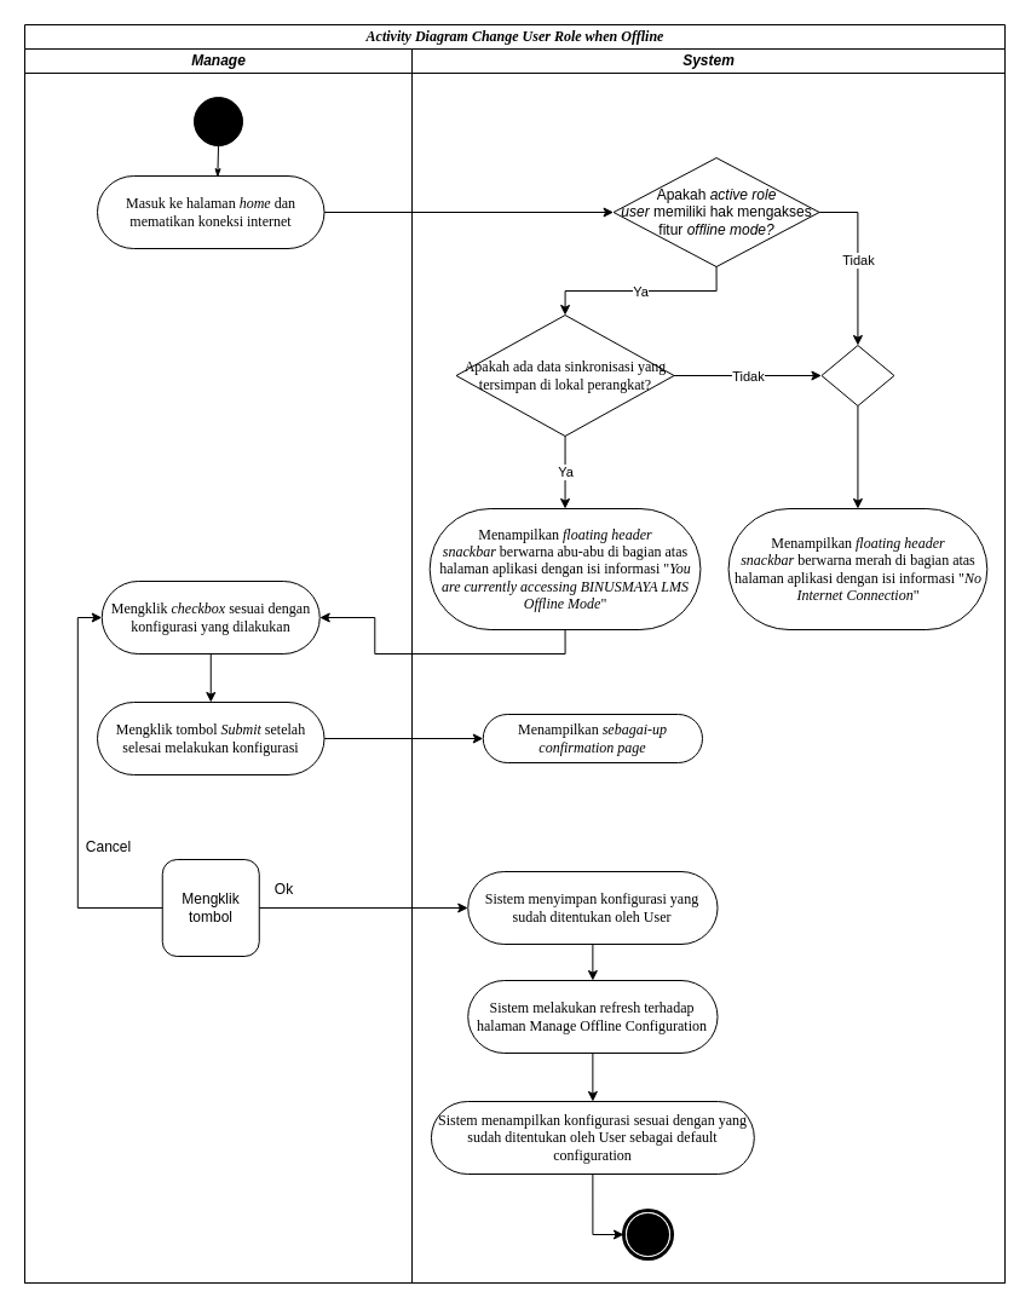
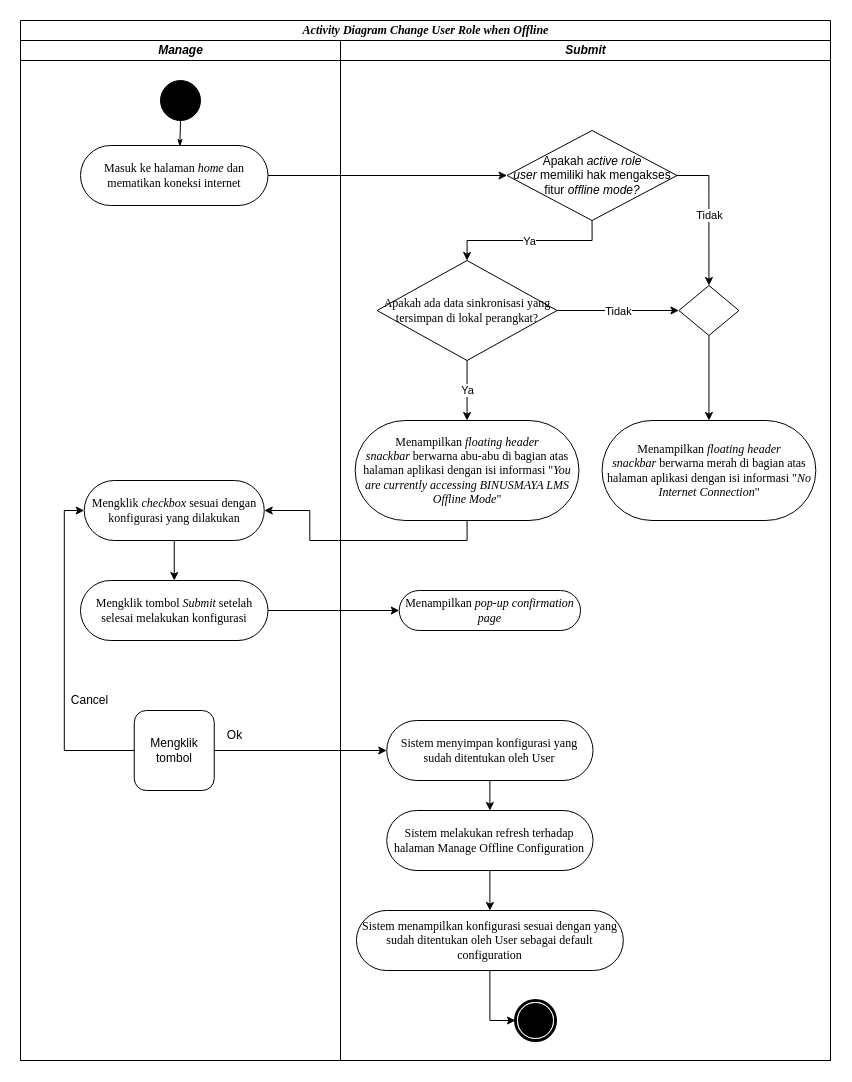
  <mxCell id="0" />
  <mxCell id="1" parent="0" />
  <mxCell id="2" value="&lt;i&gt;Activity Diagram&lt;/i&gt;&amp;nbsp;&lt;i&gt;Change User Role when Offline&lt;/i&gt;" style="swimlane;html=1;childLayout=stackLayout;startSize=20;rounded=0;shadow=0;comic=0;labelBackgroundColor=none;strokeWidth=1;fontFamily=Verdana;fontSize=12;align=center;" parent="1" vertex="1"><mxGeometry x="20" y="20" width="810" height="1040" as="geometry" /></mxCell>
  <mxCell id="3" style="rounded=0;orthogonalLoop=1;jettySize=auto;html=1;exitX=1;exitY=0.5;exitDx=0;exitDy=0;" parent="2" source="6" target="20" edge="1"><mxGeometry relative="1" as="geometry" /></mxCell>
  <mxCell id="4" value="&lt;i&gt;Manage&lt;/i&gt;" style="swimlane;html=1;startSize=20;" parent="2" vertex="1"><mxGeometry y="20" width="320" height="1020" as="geometry"><mxRectangle y="20" width="40" height="970" as="alternateBounds" /></mxGeometry></mxCell>
  <mxCell id="5" value="" style="ellipse;whiteSpace=wrap;html=1;rounded=0;shadow=0;comic=0;labelBackgroundColor=none;strokeWidth=1;fillColor=#000000;fontFamily=Verdana;fontSize=12;align=center;" parent="4" vertex="1"><mxGeometry x="140" y="40" width="40" height="40" as="geometry" /></mxCell>
  <mxCell id="6" value="Masuk ke halaman &lt;i&gt;home &lt;/i&gt;dan mematikan koneksi internet" style="rounded=1;whiteSpace=wrap;html=1;shadow=0;comic=0;labelBackgroundColor=none;strokeWidth=1;fontFamily=Verdana;fontSize=12;align=center;arcSize=50;" parent="4" vertex="1"><mxGeometry x="60" y="105" width="187.5" height="60" as="geometry" /></mxCell>
  <mxCell id="7" style="rounded=0;html=1;labelBackgroundColor=none;startArrow=none;startFill=0;startSize=5;endArrow=classicThin;endFill=1;endSize=5;jettySize=auto;orthogonalLoop=1;strokeWidth=1;fontFamily=Verdana;fontSize=12;entryX=0.53;entryY=0.018;entryDx=0;entryDy=0;entryPerimeter=0;" parent="4" source="5" target="6" edge="1"><mxGeometry relative="1" as="geometry"><mxPoint x="160" y="100" as="targetPoint" /></mxGeometry></mxCell>
  <mxCell id="8" value="Mengklik &lt;i&gt;checkbox &lt;/i&gt;sesuai dengan konfigurasi yang dilakukan" style="rounded=1;whiteSpace=wrap;html=1;shadow=0;comic=0;labelBackgroundColor=none;strokeWidth=1;fontFamily=Verdana;fontSize=12;align=center;arcSize=50;" parent="4" vertex="1"><mxGeometry x="63.75" y="440" width="180" height="60" as="geometry" /></mxCell>
  <mxCell id="9" value="Mengklik tombol &lt;i&gt;Submit &lt;/i&gt;setelah selesai melakukan konfigurasi" style="rounded=1;whiteSpace=wrap;html=1;shadow=0;comic=0;labelBackgroundColor=none;strokeWidth=1;fontFamily=Verdana;fontSize=12;align=center;arcSize=50;" parent="4" vertex="1"><mxGeometry x="60" y="540" width="187.5" height="60" as="geometry" /></mxCell>
  <mxCell id="10" style="edgeStyle=orthogonalEdgeStyle;rounded=0;orthogonalLoop=1;jettySize=auto;html=1;exitX=0.5;exitY=1;exitDx=0;exitDy=0;entryX=0.5;entryY=0;entryDx=0;entryDy=0;" parent="4" source="8" target="9" edge="1"><mxGeometry relative="1" as="geometry" /></mxCell>
  <mxCell id="11" value="Cancel" style="text;html=1;align=center;verticalAlign=middle;resizable=0;points=[];autosize=1;strokeColor=none;fillColor=none;" parent="4" vertex="1"><mxGeometry x="38.75" y="645" width="60" height="30" as="geometry" /></mxCell>
  <mxCell id="12" value="Ok" style="text;html=1;align=center;verticalAlign=middle;resizable=0;points=[];autosize=1;strokeColor=none;fillColor=none;" parent="4" vertex="1"><mxGeometry x="193.75" y="680" width="40" height="30" as="geometry" /></mxCell>
  <mxCell id="13" value="Mengklik tombol" style="whiteSpace=wrap;html=1;rounded=1;" parent="4" vertex="1"><mxGeometry x="113.75" y="670" width="80" height="80" as="geometry" /></mxCell>
  <mxCell id="14" style="edgeStyle=orthogonalEdgeStyle;rounded=0;orthogonalLoop=1;jettySize=auto;html=1;exitX=0;exitY=0.5;exitDx=0;exitDy=0;entryX=0;entryY=0.5;entryDx=0;entryDy=0;" parent="4" source="13" target="8" edge="1"><mxGeometry relative="1" as="geometry" /></mxCell>
  <mxCell id="15" style="edgeStyle=orthogonalEdgeStyle;rounded=0;orthogonalLoop=1;jettySize=auto;html=1;exitX=0.5;exitY=1;exitDx=0;exitDy=0;entryX=1;entryY=0.5;entryDx=0;entryDy=0;" parent="2" source="21" target="8" edge="1"><mxGeometry relative="1" as="geometry" /></mxCell>
  <mxCell id="16" style="edgeStyle=orthogonalEdgeStyle;rounded=0;orthogonalLoop=1;jettySize=auto;html=1;exitX=1;exitY=0.5;exitDx=0;exitDy=0;entryX=0;entryY=0.5;entryDx=0;entryDy=0;" parent="2" source="9" target="26" edge="1"><mxGeometry relative="1" as="geometry" /></mxCell>
  <mxCell id="17" style="edgeStyle=orthogonalEdgeStyle;rounded=0;orthogonalLoop=1;jettySize=auto;html=1;exitX=1;exitY=0.5;exitDx=0;exitDy=0;entryX=0;entryY=0.5;entryDx=0;entryDy=0;" parent="2" source="13" target="27" edge="1"><mxGeometry relative="1" as="geometry" /></mxCell>
- <mxCell id="18" value="&lt;i&gt;System&lt;/i&gt;" style="swimlane;html=1;startSize=20;" parent="2" vertex="1"><mxGeometry x="320" y="20" width="490" height="1020" as="geometry" /></mxCell>
+ <mxCell id="18" value="&lt;i&gt;Submit&lt;/i&gt;" style="swimlane;html=1;startSize=20;" parent="2" vertex="1"><mxGeometry x="320" y="20" width="490" height="1020" as="geometry" /></mxCell>
  <mxCell id="19" value="" style="shape=mxgraph.bpmn.shape;html=1;verticalLabelPosition=bottom;labelBackgroundColor=#ffffff;verticalAlign=top;perimeter=ellipsePerimeter;outline=end;symbol=terminate;rounded=0;shadow=0;comic=0;strokeWidth=1;fontFamily=Verdana;fontSize=12;align=center;" parent="18" vertex="1"><mxGeometry x="175" y="960" width="40" height="40" as="geometry" /></mxCell>
  <mxCell id="20" value="Apakah &lt;i&gt;active role user&lt;/i&gt;&amp;nbsp;memiliki hak mengakses fitur &lt;i&gt;offline mode?&lt;/i&gt;" style="rhombus;whiteSpace=wrap;html=1;" parent="18" vertex="1"><mxGeometry x="166.56" y="90" width="170" height="90" as="geometry" /></mxCell>
  <mxCell id="21" value="Menampilkan &lt;i&gt;floating header snackbar&lt;/i&gt;&amp;nbsp;berwarna abu-abu di bagian atas halaman aplikasi dengan isi informasi &quot;&lt;i&gt;You are currently accessing BINUSMAYA LMS Offline Mode&lt;/i&gt;&quot;" style="rounded=1;whiteSpace=wrap;html=1;shadow=0;comic=0;labelBackgroundColor=none;strokeWidth=1;fontFamily=Verdana;fontSize=12;align=center;arcSize=50;" parent="18" vertex="1"><mxGeometry x="14.68" y="380" width="223.75" height="100" as="geometry" /></mxCell>
  <mxCell id="22" value="" style="endArrow=classic;html=1;rounded=0;exitX=0.5;exitY=1;exitDx=0;exitDy=0;entryX=0.5;entryY=0;entryDx=0;entryDy=0;edgeStyle=orthogonalEdgeStyle;" parent="18" source="20" target="33" edge="1"><mxGeometry relative="1" as="geometry"><mxPoint x="76.56" y="250" as="sourcePoint" /><mxPoint x="155.93" y="210" as="targetPoint" /></mxGeometry></mxCell>
  <mxCell id="23" value="Ya" style="edgeLabel;resizable=0;html=1;align=center;verticalAlign=middle;" parent="22" connectable="0" vertex="1"><mxGeometry relative="1" as="geometry" /></mxCell>
  <mxCell id="24" value="" style="endArrow=classic;html=1;rounded=0;exitX=1;exitY=0.5;exitDx=0;exitDy=0;edgeStyle=orthogonalEdgeStyle;entryX=0.5;entryY=0;entryDx=0;entryDy=0;" parent="18" source="20" target="40" edge="1"><mxGeometry relative="1" as="geometry"><mxPoint x="186.56" y="190" as="sourcePoint" /><mxPoint x="368.56" y="260" as="targetPoint" /></mxGeometry></mxCell>
  <mxCell id="25" value="Tidak" style="edgeLabel;resizable=0;html=1;align=center;verticalAlign=middle;" parent="24" connectable="0" vertex="1"><mxGeometry relative="1" as="geometry" /></mxCell>
- <mxCell id="26" value="Menampilkan &lt;i&gt;sebagai-up confirmation page&lt;/i&gt;" style="rounded=1;whiteSpace=wrap;html=1;shadow=0;comic=0;labelBackgroundColor=none;strokeWidth=1;fontFamily=Verdana;fontSize=12;align=center;arcSize=50;" parent="18" vertex="1"><mxGeometry x="58.75" y="550" width="181.25" height="40" as="geometry" /></mxCell>
+ <mxCell id="26" value="Menampilkan &lt;i&gt;pop-up confirmation page&lt;/i&gt;" style="rounded=1;whiteSpace=wrap;html=1;shadow=0;comic=0;labelBackgroundColor=none;strokeWidth=1;fontFamily=Verdana;fontSize=12;align=center;arcSize=50;" parent="18" vertex="1"><mxGeometry x="58.75" y="550" width="181.25" height="40" as="geometry" /></mxCell>
  <mxCell id="27" value="Sistem menyimpan konfigurasi yang sudah ditentukan oleh User" style="rounded=1;whiteSpace=wrap;html=1;shadow=0;comic=0;labelBackgroundColor=none;strokeWidth=1;fontFamily=Verdana;fontSize=12;align=center;arcSize=50;" parent="18" vertex="1"><mxGeometry x="46.25" y="680" width="206.25" height="60" as="geometry" /></mxCell>
  <mxCell id="28" style="edgeStyle=orthogonalEdgeStyle;rounded=0;orthogonalLoop=1;jettySize=auto;html=1;exitX=0.5;exitY=1;exitDx=0;exitDy=0;entryX=0.5;entryY=0;entryDx=0;entryDy=0;" parent="18" source="27" target="30" edge="1"><mxGeometry relative="1" as="geometry"><Array as="points" /><mxPoint x="136" y="820" as="targetPoint" /></mxGeometry></mxCell>
  <mxCell id="29" style="edgeStyle=orthogonalEdgeStyle;rounded=0;orthogonalLoop=1;jettySize=auto;html=1;exitX=0.5;exitY=1;exitDx=0;exitDy=0;entryX=0.5;entryY=0;entryDx=0;entryDy=0;" parent="18" source="30" target="32" edge="1"><mxGeometry relative="1" as="geometry" /></mxCell>
  <mxCell id="30" value="Sistem melakukan refresh terhadap halaman Manage Offline Configuration" style="rounded=1;whiteSpace=wrap;html=1;shadow=0;comic=0;labelBackgroundColor=none;strokeWidth=1;fontFamily=Verdana;fontSize=12;align=center;arcSize=50;" parent="18" vertex="1"><mxGeometry x="46.25" y="770" width="206.25" height="60" as="geometry" /></mxCell>
  <mxCell id="31" style="edgeStyle=orthogonalEdgeStyle;rounded=0;orthogonalLoop=1;jettySize=auto;html=1;exitX=0.5;exitY=1;exitDx=0;exitDy=0;entryX=0;entryY=0.5;entryDx=0;entryDy=0;" parent="18" source="32" target="19" edge="1"><mxGeometry relative="1" as="geometry" /></mxCell>
  <mxCell id="32" value="Sistem menampilkan konfigurasi sesuai dengan yang sudah ditentukan oleh User sebagai default configuration" style="rounded=1;whiteSpace=wrap;html=1;shadow=0;comic=0;labelBackgroundColor=none;strokeWidth=1;fontFamily=Verdana;fontSize=12;align=center;arcSize=50;" parent="18" vertex="1"><mxGeometry x="15.94" y="870" width="266.88" height="60" as="geometry" /></mxCell>
  <mxCell id="33" value="&lt;p style=&quot;line-height: 120%;&quot;&gt;&lt;span style=&quot;font-family: Verdana;&quot;&gt;Apakah ada data sinkronisasi yang tersimpan di lokal perangkat?&lt;/span&gt;&lt;/p&gt;" style="rhombus;whiteSpace=wrap;html=1;spacing=4;" vertex="1" parent="18"><mxGeometry x="36.55" y="220" width="180" height="100" as="geometry" /></mxCell>
  <mxCell id="34" value="" style="endArrow=classic;html=1;rounded=0;exitX=0.5;exitY=1;exitDx=0;exitDy=0;entryX=0.5;entryY=0;entryDx=0;entryDy=0;edgeStyle=orthogonalEdgeStyle;" edge="1" parent="18" source="33" target="21"><mxGeometry relative="1" as="geometry"><mxPoint x="211.56" y="190" as="sourcePoint" /><mxPoint x="136.56" y="230" as="targetPoint" /></mxGeometry></mxCell>
  <mxCell id="35" value="Ya" style="edgeLabel;resizable=0;html=1;align=center;verticalAlign=middle;" connectable="0" vertex="1" parent="34"><mxGeometry relative="1" as="geometry" /></mxCell>
  <mxCell id="36" value="Menampilkan &lt;i&gt;floating header snackbar&lt;/i&gt;&amp;nbsp;berwarna merah di bagian atas halaman aplikasi dengan isi informasi &quot;&lt;i&gt;No Internet Connection&lt;/i&gt;&quot;" style="rounded=1;whiteSpace=wrap;html=1;shadow=0;comic=0;labelBackgroundColor=none;strokeWidth=1;fontFamily=Verdana;fontSize=12;align=center;arcSize=50;" vertex="1" parent="18"><mxGeometry x="261.57" y="380" width="213.75" height="100" as="geometry" /></mxCell>
  <mxCell id="37" value="" style="endArrow=classic;html=1;rounded=0;exitX=1;exitY=0.5;exitDx=0;exitDy=0;entryX=0;entryY=0.5;entryDx=0;entryDy=0;" edge="1" parent="18" source="33" target="40"><mxGeometry relative="1" as="geometry"><mxPoint x="222.39" y="270" as="sourcePoint" /><mxPoint x="316.56" y="270" as="targetPoint" /></mxGeometry></mxCell>
  <mxCell id="38" value="Tidak" style="edgeLabel;resizable=0;html=1;align=center;verticalAlign=middle;" connectable="0" vertex="1" parent="37"><mxGeometry relative="1" as="geometry" /></mxCell>
  <mxCell id="39" style="edgeStyle=none;rounded=0;orthogonalLoop=1;jettySize=auto;html=1;exitX=0.5;exitY=1;exitDx=0;exitDy=0;entryX=0.5;entryY=0;entryDx=0;entryDy=0;" edge="1" parent="18" source="40" target="36"><mxGeometry relative="1" as="geometry" /></mxCell>
  <mxCell id="40" value="" style="rhombus;whiteSpace=wrap;html=1;" vertex="1" parent="18"><mxGeometry x="338.44" y="245" width="60" height="50" as="geometry" /></mxCell>
